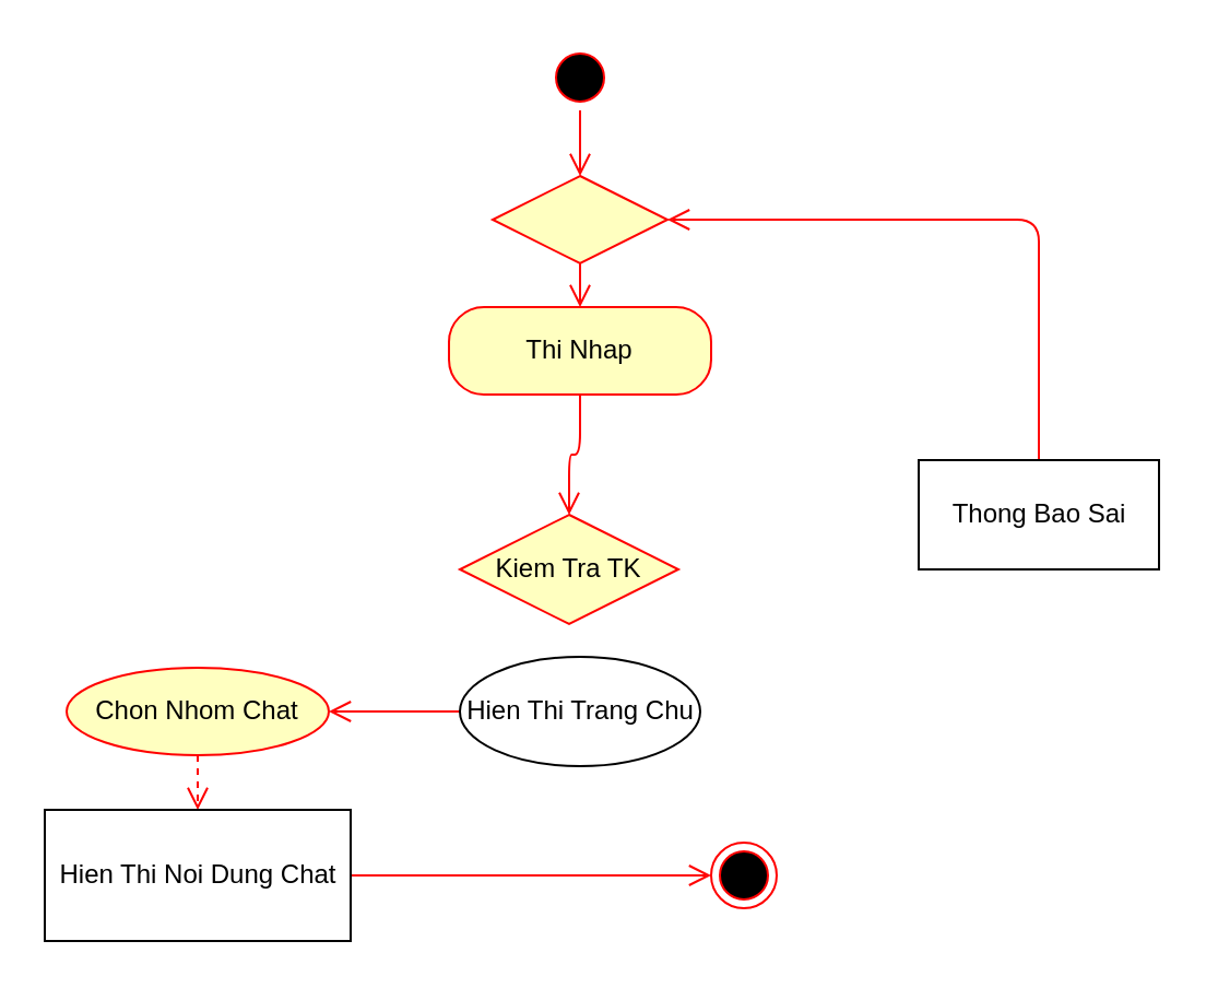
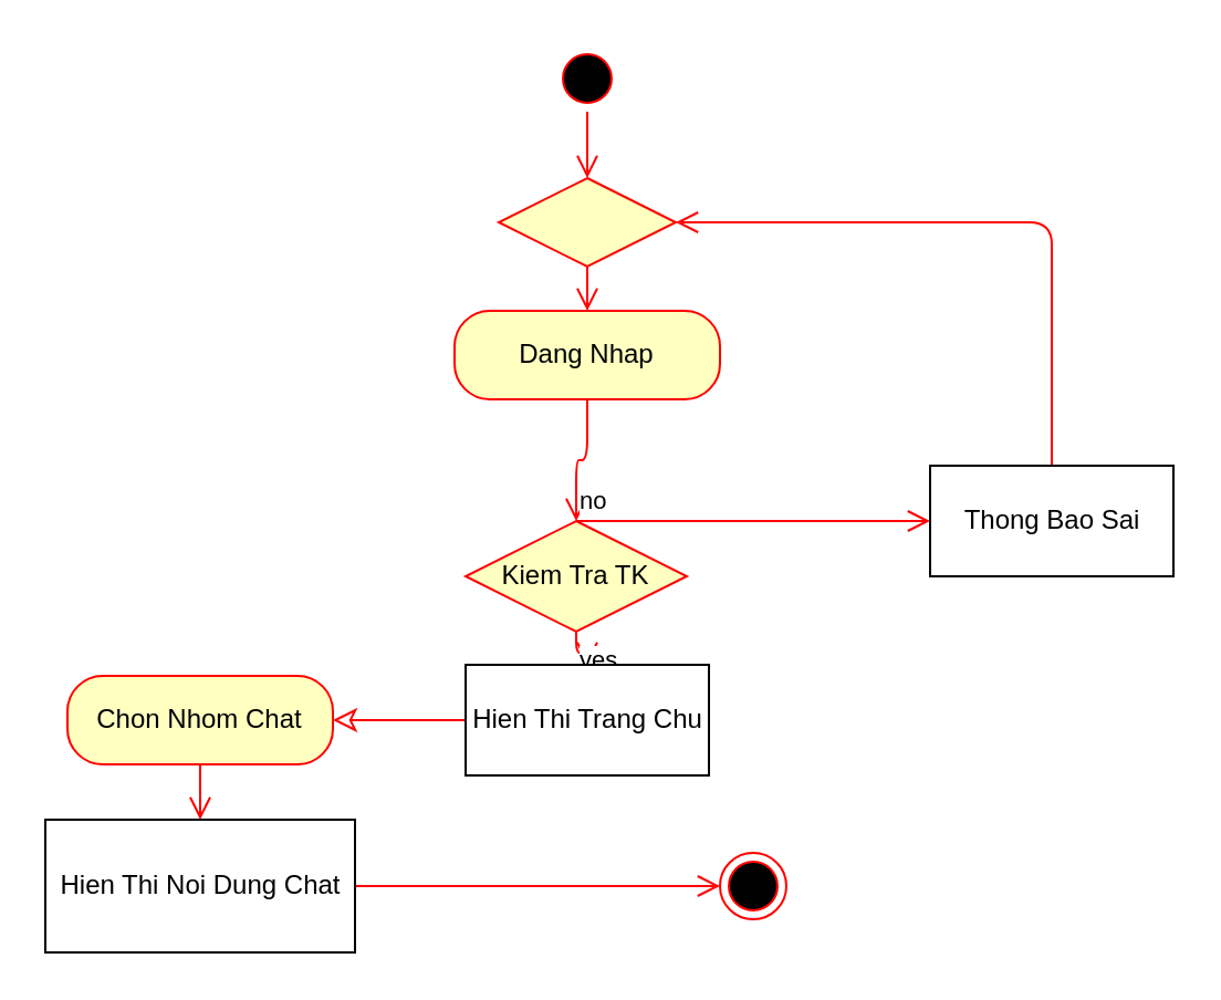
  <mxCell id="0" />
  <mxCell id="1" parent="0" />
  <mxCell id="2" style="edgeStyle=orthogonalEdgeStyle;rounded=1;orthogonalLoop=1;jettySize=auto;html=1;exitX=0.5;exitY=1;exitDx=0;exitDy=0;entryX=0.5;entryY=0;entryDx=0;entryDy=0;endArrow=open;endFill=0;endSize=8;strokeColor=#FF0505;" parent="1" source="3" target="17" edge="1"><mxGeometry relative="1" as="geometry" /></mxCell>
  <mxCell id="3" value="" style="ellipse;html=1;shape=startState;fillColor=#000000;strokeColor=#ff0000;" parent="1" vertex="1"><mxGeometry x="250" y="20" width="30" height="30" as="geometry" /></mxCell>
- <mxCell id="4" value="&lt;div&gt;Thi Nhap&lt;br&gt;&lt;/div&gt;" style="rounded=1;whiteSpace=wrap;html=1;arcSize=40;fontColor=#000000;fillColor=#ffffc0;strokeColor=#ff0000;" parent="1" vertex="1"><mxGeometry x="205" y="140" width="120" height="40" as="geometry" /></mxCell>
+ <mxCell id="4" value="&lt;div&gt;Dang Nhap&lt;br&gt;&lt;/div&gt;" style="rounded=1;whiteSpace=wrap;html=1;arcSize=40;fontColor=#000000;fillColor=#ffffc0;strokeColor=#ff0000;" parent="1" vertex="1"><mxGeometry x="205" y="140" width="120" height="40" as="geometry" /></mxCell>
  <mxCell id="5" value="" style="edgeStyle=orthogonalEdgeStyle;html=1;verticalAlign=bottom;endArrow=open;endSize=8;strokeColor=#ff0000;entryX=0.5;entryY=0;entryDx=0;entryDy=0;" parent="1" source="4" target="6" edge="1"><mxGeometry relative="1" as="geometry"><mxPoint x="265" y="200" as="targetPoint" /></mxGeometry></mxCell>
  <mxCell id="6" value="Kiem Tra TK" style="rhombus;whiteSpace=wrap;html=1;fillColor=#ffffc0;strokeColor=#ff0000;" parent="1" vertex="1"><mxGeometry x="210" y="235" width="100" height="50" as="geometry" /></mxCell>
+ <mxCell id="7" value="no" style="edgeStyle=orthogonalEdgeStyle;html=1;align=left;verticalAlign=bottom;endArrow=open;endSize=8;strokeColor=#ff0000;entryX=0;entryY=0.5;entryDx=0;entryDy=0;" parent="1" source="6" target="10" edge="1"><mxGeometry x="-1" relative="1" as="geometry"><mxPoint x="410" y="240" as="targetPoint" /><Array as="points"><mxPoint x="400" y="235" /><mxPoint x="400" y="235" /></Array></mxGeometry></mxCell>
+ <mxCell id="8" value="yes" style="edgeStyle=orthogonalEdgeStyle;html=1;align=left;verticalAlign=top;endArrow=open;endSize=8;strokeColor=#ff0000;entryX=0.5;entryY=0;entryDx=0;entryDy=0;" parent="1" source="6" target="19" edge="1"><mxGeometry x="-1" relative="1" as="geometry"><mxPoint x="265" y="340" as="targetPoint" /><Array as="points" /></mxGeometry></mxCell>
  <mxCell id="9" style="edgeStyle=orthogonalEdgeStyle;rounded=1;orthogonalLoop=1;jettySize=auto;html=1;exitX=0.5;exitY=0;exitDx=0;exitDy=0;entryX=1;entryY=0.5;entryDx=0;entryDy=0;endArrow=open;endFill=0;endSize=8;strokeColor=#FF0505;" parent="1" source="10" target="17" edge="1"><mxGeometry relative="1" as="geometry" /></mxCell>
  <mxCell id="10" value="Thong Bao Sai" style="html=1;" parent="1" vertex="1"><mxGeometry x="420" y="210" width="110" height="50" as="geometry" /></mxCell>
  <mxCell id="11" value="" style="ellipse;html=1;shape=endState;fillColor=#000000;strokeColor=#ff0000;" parent="1" vertex="1"><mxGeometry x="325" y="385" width="30" height="30" as="geometry" /></mxCell>
- <mxCell id="12" value="Chon Nhom Chat" style="ellipse;whiteSpace=wrap;html=1;arcSize=40;fontColor=#000000;fillColor=#ffffc0;strokeColor=#ff0000;" parent="1" vertex="1"><mxGeometry x="30" y="305" width="120" height="40" as="geometry" /></mxCell>
- <mxCell id="13" value="" style="edgeStyle=orthogonalEdgeStyle;html=1;verticalAlign=bottom;endArrow=open;endSize=8;strokeColor=#ff0000;entryX=0.5;entryY=0;entryDx=0;entryDy=0;dashed=1;" parent="1" source="12" target="15" edge="1"><mxGeometry relative="1" as="geometry"><mxPoint x="90" y="450" as="targetPoint" /></mxGeometry></mxCell>
+ <mxCell id="12" value="Chon Nhom Chat" style="rounded=1;whiteSpace=wrap;html=1;arcSize=40;fontColor=#000000;fillColor=#ffffc0;strokeColor=#ff0000;" parent="1" vertex="1"><mxGeometry x="30" y="305" width="120" height="40" as="geometry" /></mxCell>
+ <mxCell id="13" value="" style="edgeStyle=orthogonalEdgeStyle;html=1;verticalAlign=bottom;endArrow=open;endSize=8;strokeColor=#ff0000;entryX=0.5;entryY=0;entryDx=0;entryDy=0;" parent="1" source="12" target="15" edge="1"><mxGeometry relative="1" as="geometry"><mxPoint x="90" y="450" as="targetPoint" /></mxGeometry></mxCell>
  <mxCell id="14" style="edgeStyle=orthogonalEdgeStyle;rounded=0;orthogonalLoop=1;jettySize=auto;html=1;exitX=1;exitY=0.5;exitDx=0;exitDy=0;entryX=0;entryY=0.5;entryDx=0;entryDy=0;endArrow=open;endFill=0;endSize=8;strokeColor=#FF0505;" edge="1" parent="1" source="15" target="11"><mxGeometry relative="1" as="geometry" /></mxCell>
  <mxCell id="15" value="Hien Thi Noi Dung Chat" style="html=1;" parent="1" vertex="1"><mxGeometry x="20" y="370" width="140" height="60" as="geometry" /></mxCell>
  <mxCell id="16" style="edgeStyle=orthogonalEdgeStyle;rounded=1;orthogonalLoop=1;jettySize=auto;html=1;exitX=0.5;exitY=1;exitDx=0;exitDy=0;entryX=0.5;entryY=0;entryDx=0;entryDy=0;endArrow=open;endFill=0;endSize=8;strokeColor=#FF0505;" parent="1" source="17" target="4" edge="1"><mxGeometry relative="1" as="geometry" /></mxCell>
  <mxCell id="17" value="" style="rhombus;whiteSpace=wrap;html=1;fillColor=#ffffc0;strokeColor=#ff0000;" parent="1" vertex="1"><mxGeometry x="225" y="80" width="80" height="40" as="geometry" /></mxCell>
- <mxCell id="18" style="edgeStyle=orthogonalEdgeStyle;rounded=0;orthogonalLoop=1;jettySize=auto;html=1;exitX=0;exitY=0.5;exitDx=0;exitDy=0;entryX=1;entryY=0.5;entryDx=0;entryDy=0;endArrow=open;endFill=0;endSize=8;strokeColor=#FF0505;" edge="1" parent="1" source="19" target="12"><mxGeometry relative="1" as="geometry" /></mxCell>
- <mxCell id="19" value="Hien Thi Trang Chu" style="ellipse;html=1;" vertex="1" parent="1"><mxGeometry x="210" y="300" width="110" height="50" as="geometry" /></mxCell>
+ <mxCell id="18" style="edgeStyle=orthogonalEdgeStyle;rounded=0;orthogonalLoop=1;jettySize=auto;html=1;exitX=0;exitY=0.5;exitDx=0;exitDy=0;entryX=1;entryY=0.5;entryDx=0;entryDy=0;endArrow=classic;endFill=0;endSize=8;strokeColor=#FF0505;" edge="1" parent="1" source="19" target="12"><mxGeometry relative="1" as="geometry" /></mxCell>
+ <mxCell id="19" value="Hien Thi Trang Chu" style="html=1;" vertex="1" parent="1"><mxGeometry x="210" y="300" width="110" height="50" as="geometry" /></mxCell>
